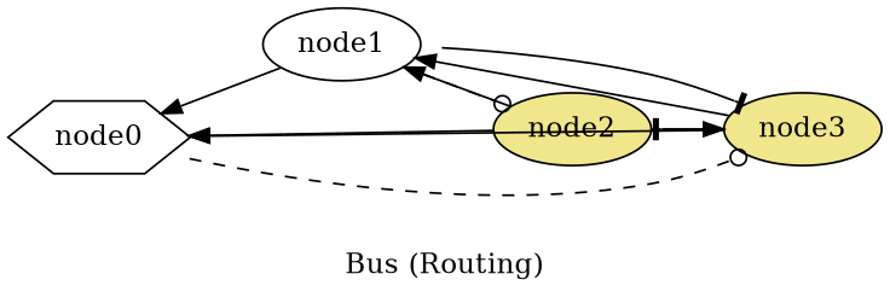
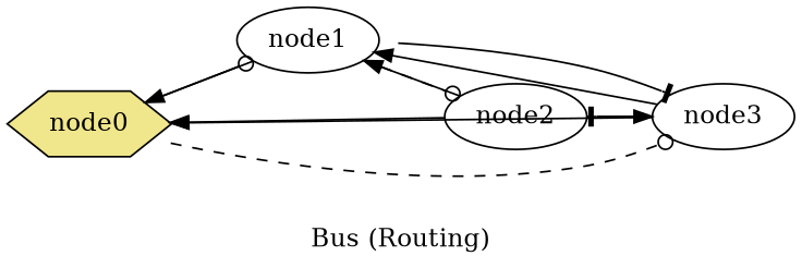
  digraph {
    concentrate=true
    fontname="DejaVu Serif"
    label="Bus (Routing)"
    rankdir=LR
    node [fillcolor=khaki fontname="DejaVu Serif" shape=ellipse style=filled]
    edge [fontname="DejaVu Serif"]
-   node0 [fillcolor=white shape=hexagon]
+   node0 [shape=hexagon]
    node1 [fillcolor=white]
-   node3
-   node2
+   node3 [fillcolor=white]
+   node2 [fillcolor=white]
+   node0 -> node1 [arrowhead=odot style=solid]
    node0 -> node3 [arrowhead=odot style=dashed]
    node1 -> node0
    node1 -> node3 [arrowhead=tee style=solid]
    node1 -> node2 [arrowhead=odot style=dashed]
    node3 -> node0
    node3 -> node1
    node3 -> node2 [arrowhead=tee style=solid]
    node2 -> node0
    node2 -> node1
    node2 -> node3
  }
